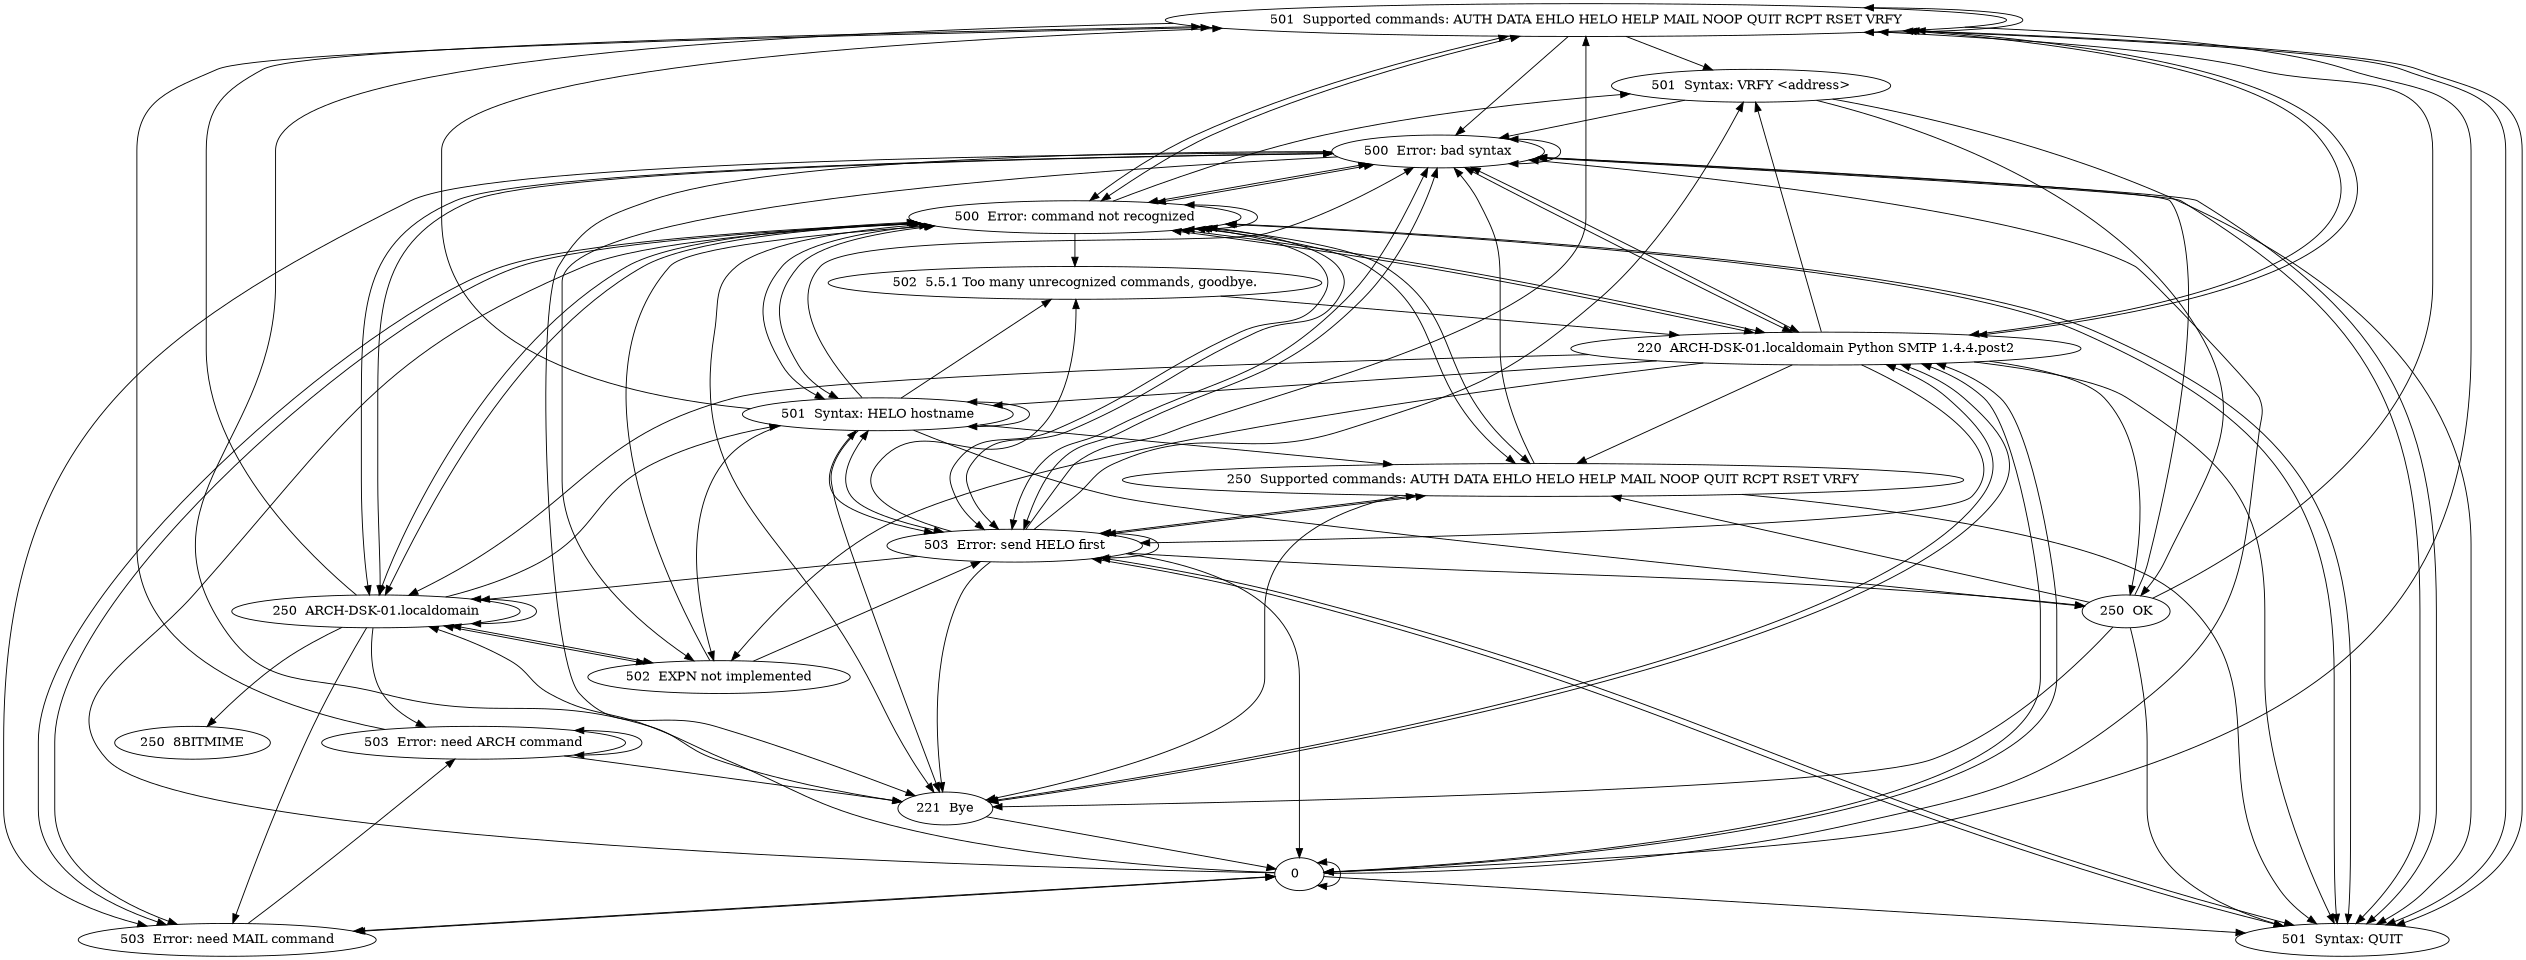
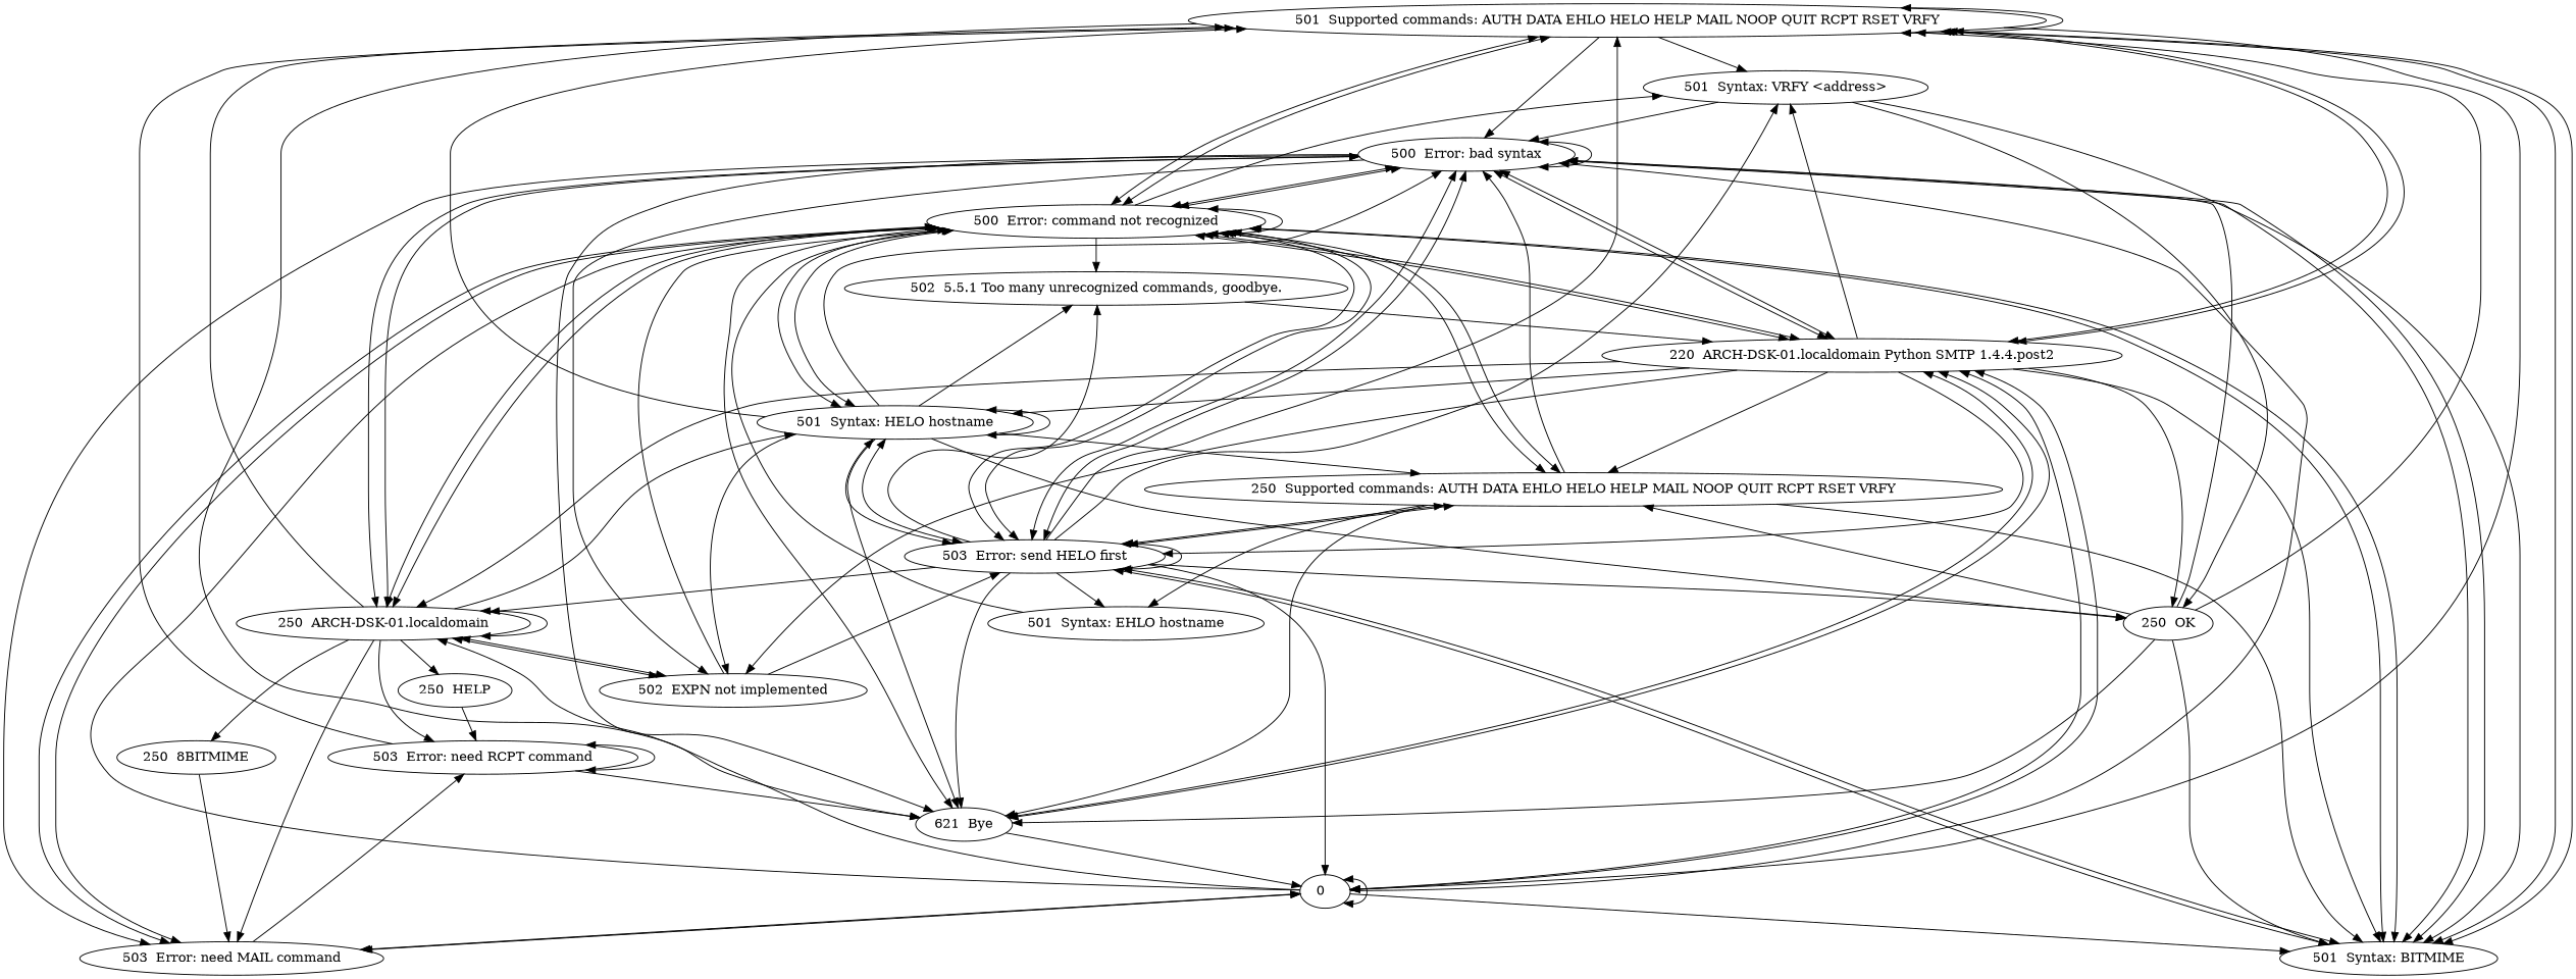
  digraph {
    "501  Supported commands: AUTH DATA EHLO HELO HELP MAIL NOOP QUIT RCPT RSET VRFY"
    "501  Syntax: VRFY <address>"
    "500  Error: bad syntax"
    "500  Error: command not recognized"
    "220  ARCH-DSK-01.localdomain Python SMTP 1.4.4.post2"
-   "501  Syntax: QUIT"
+   "501  Syntax: QUIT" [label="501  Syntax: BITMIME"]
    "0  "
-   "221  Bye"
+   "221  Bye" [label="621  Bye"]
    "250  OK"
    "250  ARCH-DSK-01.localdomain"
    "503  Error: need MAIL command"
    "503  Error: send HELO first"
    "502  EXPN not implemented"
    "250  Supported commands: AUTH DATA EHLO HELO HELP MAIL NOOP QUIT RCPT RSET VRFY"
    "501  Syntax: HELO hostname"
    "502  5.5.1 Too many unrecognized commands, goodbye."
    "250  8BITMIME"
-   "503  Error: need RCPT command" [label="503  Error: need ARCH command"]
+   "250  HELP"
+   "503  Error: need RCPT command"
+   "501  Syntax: EHLO hostname"
    "501  Supported commands: AUTH DATA EHLO HELO HELP MAIL NOOP QUIT RCPT RSET VRFY" -> "501  Supported commands: AUTH DATA EHLO HELO HELP MAIL NOOP QUIT RCPT RSET VRFY" [dir=both]
    "501  Supported commands: AUTH DATA EHLO HELO HELP MAIL NOOP QUIT RCPT RSET VRFY" -> "501  Syntax: VRFY <address>"
    "501  Supported commands: AUTH DATA EHLO HELO HELP MAIL NOOP QUIT RCPT RSET VRFY" -> "500  Error: bad syntax"
    "501  Supported commands: AUTH DATA EHLO HELO HELP MAIL NOOP QUIT RCPT RSET VRFY" -> "500  Error: command not recognized" [dir=both]
    "501  Supported commands: AUTH DATA EHLO HELO HELP MAIL NOOP QUIT RCPT RSET VRFY" -> "220  ARCH-DSK-01.localdomain Python SMTP 1.4.4.post2" [dir=both]
    "501  Supported commands: AUTH DATA EHLO HELO HELP MAIL NOOP QUIT RCPT RSET VRFY" -> "501  Syntax: QUIT" [dir=both]
    "501  Supported commands: AUTH DATA EHLO HELO HELP MAIL NOOP QUIT RCPT RSET VRFY" -> "0  "
    "501  Supported commands: AUTH DATA EHLO HELO HELP MAIL NOOP QUIT RCPT RSET VRFY" -> "221  Bye"
    "501  Syntax: VRFY <address>" -> "500  Error: bad syntax"
    "501  Syntax: VRFY <address>" -> "501  Syntax: QUIT"
    "501  Syntax: VRFY <address>" -> "250  OK"
    "500  Error: bad syntax" -> "500  Error: bad syntax" [dir=both]
    "500  Error: bad syntax" -> "500  Error: command not recognized" [dir=both]
    "500  Error: bad syntax" -> "220  ARCH-DSK-01.localdomain Python SMTP 1.4.4.post2" [dir=both]
    "500  Error: bad syntax" -> "501  Syntax: QUIT" [dir=both]
    "500  Error: bad syntax" -> "221  Bye"
    "500  Error: bad syntax" -> "250  ARCH-DSK-01.localdomain" [dir=both]
    "500  Error: bad syntax" -> "503  Error: need MAIL command"
    "500  Error: bad syntax" -> "503  Error: send HELO first" [dir=both]
    "500  Error: bad syntax" -> "502  EXPN not implemented"
    "500  Error: command not recognized" -> "501  Supported commands: AUTH DATA EHLO HELO HELP MAIL NOOP QUIT RCPT RSET VRFY" [dir=both]
    "500  Error: command not recognized" -> "501  Syntax: VRFY <address>"
    "500  Error: command not recognized" -> "500  Error: bad syntax" [dir=both]
    "500  Error: command not recognized" -> "500  Error: command not recognized" [dir=both]
    "500  Error: command not recognized" -> "220  ARCH-DSK-01.localdomain Python SMTP 1.4.4.post2" [dir=both]
    "500  Error: command not recognized" -> "501  Syntax: QUIT" [dir=both]
    "500  Error: command not recognized" -> "221  Bye"
    "500  Error: command not recognized" -> "250  ARCH-DSK-01.localdomain" [dir=both]
    "500  Error: command not recognized" -> "503  Error: need MAIL command" [dir=both]
    "500  Error: command not recognized" -> "503  Error: send HELO first" [dir=both]
    "500  Error: command not recognized" -> "250  Supported commands: AUTH DATA EHLO HELO HELP MAIL NOOP QUIT RCPT RSET VRFY" [dir=both]
    "500  Error: command not recognized" -> "501  Syntax: HELO hostname" [dir=both]
    "500  Error: command not recognized" -> "502  5.5.1 Too many unrecognized commands, goodbye."
    "220  ARCH-DSK-01.localdomain Python SMTP 1.4.4.post2" -> "501  Supported commands: AUTH DATA EHLO HELO HELP MAIL NOOP QUIT RCPT RSET VRFY" [dir=both]
    "220  ARCH-DSK-01.localdomain Python SMTP 1.4.4.post2" -> "501  Syntax: VRFY <address>"
    "220  ARCH-DSK-01.localdomain Python SMTP 1.4.4.post2" -> "500  Error: bad syntax" [dir=both]
    "220  ARCH-DSK-01.localdomain Python SMTP 1.4.4.post2" -> "500  Error: command not recognized" [dir=both]
    "220  ARCH-DSK-01.localdomain Python SMTP 1.4.4.post2" -> "501  Syntax: QUIT"
    "220  ARCH-DSK-01.localdomain Python SMTP 1.4.4.post2" -> "0  " [dir=both]
    "220  ARCH-DSK-01.localdomain Python SMTP 1.4.4.post2" -> "221  Bye" [dir=both]
    "220  ARCH-DSK-01.localdomain Python SMTP 1.4.4.post2" -> "250  OK"
    "220  ARCH-DSK-01.localdomain Python SMTP 1.4.4.post2" -> "250  ARCH-DSK-01.localdomain"
    "220  ARCH-DSK-01.localdomain Python SMTP 1.4.4.post2" -> "503  Error: send HELO first"
    "220  ARCH-DSK-01.localdomain Python SMTP 1.4.4.post2" -> "502  EXPN not implemented"
    "220  ARCH-DSK-01.localdomain Python SMTP 1.4.4.post2" -> "250  Supported commands: AUTH DATA EHLO HELO HELP MAIL NOOP QUIT RCPT RSET VRFY"
    "220  ARCH-DSK-01.localdomain Python SMTP 1.4.4.post2" -> "501  Syntax: HELO hostname"
    "501  Syntax: QUIT" -> "501  Supported commands: AUTH DATA EHLO HELO HELP MAIL NOOP QUIT RCPT RSET VRFY" [dir=both]
    "501  Syntax: QUIT" -> "500  Error: bad syntax" [dir=both]
    "501  Syntax: QUIT" -> "500  Error: command not recognized" [dir=both]
    "501  Syntax: QUIT" -> "503  Error: send HELO first" [dir=both]
    "0  " -> "500  Error: bad syntax"
    "0  " -> "500  Error: command not recognized"
    "0  " -> "220  ARCH-DSK-01.localdomain Python SMTP 1.4.4.post2" [dir=both]
    "0  " -> "501  Syntax: QUIT"
    "0  " -> "0  " [dir=both]
    "0  " -> "250  ARCH-DSK-01.localdomain"
    "0  " -> "503  Error: need MAIL command" [dir=both]
    "221  Bye" -> "220  ARCH-DSK-01.localdomain Python SMTP 1.4.4.post2" [dir=both]
    "221  Bye" -> "0  "
    "250  OK" -> "501  Supported commands: AUTH DATA EHLO HELO HELP MAIL NOOP QUIT RCPT RSET VRFY"
    "250  OK" -> "500  Error: bad syntax"
    "250  OK" -> "501  Syntax: QUIT"
    "250  OK" -> "221  Bye"
    "250  OK" -> "250  Supported commands: AUTH DATA EHLO HELO HELP MAIL NOOP QUIT RCPT RSET VRFY"
    "250  ARCH-DSK-01.localdomain" -> "501  Supported commands: AUTH DATA EHLO HELO HELP MAIL NOOP QUIT RCPT RSET VRFY"
    "250  ARCH-DSK-01.localdomain" -> "500  Error: bad syntax" [dir=both]
    "250  ARCH-DSK-01.localdomain" -> "500  Error: command not recognized" [dir=both]
    "250  ARCH-DSK-01.localdomain" -> "250  ARCH-DSK-01.localdomain" [dir=both]
    "250  ARCH-DSK-01.localdomain" -> "503  Error: need MAIL command"
    "250  ARCH-DSK-01.localdomain" -> "502  EXPN not implemented" [dir=both]
    "250  ARCH-DSK-01.localdomain" -> "501  Syntax: HELO hostname"
    "250  ARCH-DSK-01.localdomain" -> "250  8BITMIME"
+   "250  ARCH-DSK-01.localdomain" -> "250  HELP"
    "250  ARCH-DSK-01.localdomain" -> "503  Error: need RCPT command"
    "503  Error: need MAIL command" -> "500  Error: command not recognized" [dir=both]
    "503  Error: need MAIL command" -> "0  " [dir=both]
    "503  Error: need MAIL command" -> "503  Error: need RCPT command"
    "503  Error: send HELO first" -> "501  Supported commands: AUTH DATA EHLO HELO HELP MAIL NOOP QUIT RCPT RSET VRFY"
    "503  Error: send HELO first" -> "501  Syntax: VRFY <address>"
    "503  Error: send HELO first" -> "500  Error: bad syntax" [dir=both]
    "503  Error: send HELO first" -> "500  Error: command not recognized" [dir=both]
    "503  Error: send HELO first" -> "501  Syntax: QUIT" [dir=both]
    "503  Error: send HELO first" -> "0  "
    "503  Error: send HELO first" -> "221  Bye"
    "503  Error: send HELO first" -> "250  OK"
    "503  Error: send HELO first" -> "250  ARCH-DSK-01.localdomain"
    "503  Error: send HELO first" -> "503  Error: send HELO first" [dir=both]
    "503  Error: send HELO first" -> "250  Supported commands: AUTH DATA EHLO HELO HELP MAIL NOOP QUIT RCPT RSET VRFY" [dir=both]
    "503  Error: send HELO first" -> "501  Syntax: HELO hostname" [dir=both]
    "503  Error: send HELO first" -> "502  5.5.1 Too many unrecognized commands, goodbye."
+   "503  Error: send HELO first" -> "501  Syntax: EHLO hostname"
    "502  EXPN not implemented" -> "500  Error: command not recognized"
    "502  EXPN not implemented" -> "250  ARCH-DSK-01.localdomain" [dir=both]
    "502  EXPN not implemented" -> "503  Error: send HELO first"
    "250  Supported commands: AUTH DATA EHLO HELO HELP MAIL NOOP QUIT RCPT RSET VRFY" -> "500  Error: bad syntax"
    "250  Supported commands: AUTH DATA EHLO HELO HELP MAIL NOOP QUIT RCPT RSET VRFY" -> "500  Error: command not recognized" [dir=both]
    "250  Supported commands: AUTH DATA EHLO HELO HELP MAIL NOOP QUIT RCPT RSET VRFY" -> "501  Syntax: QUIT"
    "250  Supported commands: AUTH DATA EHLO HELO HELP MAIL NOOP QUIT RCPT RSET VRFY" -> "221  Bye"
    "250  Supported commands: AUTH DATA EHLO HELO HELP MAIL NOOP QUIT RCPT RSET VRFY" -> "503  Error: send HELO first" [dir=both]
+   "250  Supported commands: AUTH DATA EHLO HELO HELP MAIL NOOP QUIT RCPT RSET VRFY" -> "501  Syntax: EHLO hostname"
    "501  Syntax: HELO hostname" -> "501  Supported commands: AUTH DATA EHLO HELO HELP MAIL NOOP QUIT RCPT RSET VRFY"
    "501  Syntax: HELO hostname" -> "500  Error: bad syntax"
    "501  Syntax: HELO hostname" -> "500  Error: command not recognized" [dir=both]
    "501  Syntax: HELO hostname" -> "221  Bye"
    "501  Syntax: HELO hostname" -> "250  OK"
    "501  Syntax: HELO hostname" -> "503  Error: send HELO first" [dir=both]
    "501  Syntax: HELO hostname" -> "502  EXPN not implemented"
    "501  Syntax: HELO hostname" -> "250  Supported commands: AUTH DATA EHLO HELO HELP MAIL NOOP QUIT RCPT RSET VRFY"
    "501  Syntax: HELO hostname" -> "501  Syntax: HELO hostname" [dir=both]
    "501  Syntax: HELO hostname" -> "502  5.5.1 Too many unrecognized commands, goodbye."
    "502  5.5.1 Too many unrecognized commands, goodbye." -> "220  ARCH-DSK-01.localdomain Python SMTP 1.4.4.post2"
+   "250  8BITMIME" -> "503  Error: need MAIL command"
+   "250  HELP" -> "503  Error: need RCPT command"
    "503  Error: need RCPT command" -> "501  Supported commands: AUTH DATA EHLO HELO HELP MAIL NOOP QUIT RCPT RSET VRFY"
    "503  Error: need RCPT command" -> "221  Bye"
    "503  Error: need RCPT command" -> "503  Error: need RCPT command" [dir=both]
+   "501  Syntax: EHLO hostname" -> "500  Error: command not recognized"
  }
